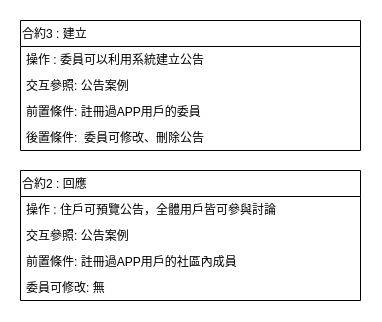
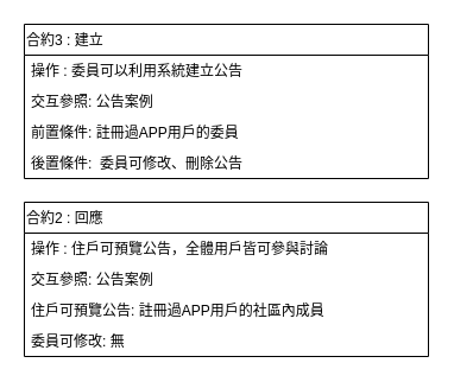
  <mxCell id="0" />
  <mxCell id="1" parent="0" />
  <mxCell id="2" value="合約3 : 建立" style="swimlane;fontStyle=0;childLayout=stackLayout;horizontal=1;startSize=26;fillColor=none;horizontalStack=0;resizeParent=1;resizeParentMax=0;resizeLast=0;collapsible=1;marginBottom=0;align=left;" vertex="1" parent="1"><mxGeometry x="20" y="20" width="340" height="130" as="geometry" /></mxCell>
  <mxCell id="3" value="操作 : 委員可以利用系統建立公告" style="text;strokeColor=none;fillColor=none;align=left;verticalAlign=top;spacingLeft=4;spacingRight=4;overflow=hidden;rotatable=0;points=[[0,0.5],[1,0.5]];portConstraint=eastwest;" vertex="1" parent="2"><mxGeometry y="26" width="340" height="26" as="geometry" /></mxCell>
  <mxCell id="4" value="交互參照: 公告案例" style="text;strokeColor=none;fillColor=none;align=left;verticalAlign=top;spacingLeft=4;spacingRight=4;overflow=hidden;rotatable=0;points=[[0,0.5],[1,0.5]];portConstraint=eastwest;" vertex="1" parent="2"><mxGeometry y="52" width="340" height="26" as="geometry" /></mxCell>
  <mxCell id="5" value="前置條件: 註冊過APP用戶的委員" style="text;strokeColor=none;fillColor=none;align=left;verticalAlign=top;spacingLeft=4;spacingRight=4;overflow=hidden;rotatable=0;points=[[0,0.5],[1,0.5]];portConstraint=eastwest;" vertex="1" parent="2"><mxGeometry y="78" width="340" height="26" as="geometry" /></mxCell>
  <mxCell id="6" value="後置條件:  委員可修改、刪除公告" style="text;strokeColor=none;fillColor=none;align=left;verticalAlign=top;spacingLeft=4;spacingRight=4;overflow=hidden;rotatable=0;points=[[0,0.5],[1,0.5]];portConstraint=eastwest;" vertex="1" parent="2"><mxGeometry y="104" width="340" height="26" as="geometry" /></mxCell>
  <mxCell id="7" value="合約2 : 回應" style="swimlane;fontStyle=0;childLayout=stackLayout;horizontal=1;startSize=26;fillColor=none;horizontalStack=0;resizeParent=1;resizeParentMax=0;resizeLast=0;collapsible=1;marginBottom=0;align=left;" vertex="1" parent="1"><mxGeometry x="20" y="170" width="340" height="130" as="geometry" /></mxCell>
  <mxCell id="8" value="操作 : 住戶可預覽公告，全體用戶皆可參與討論" style="text;strokeColor=none;fillColor=none;align=left;verticalAlign=top;spacingLeft=4;spacingRight=4;overflow=hidden;rotatable=0;points=[[0,0.5],[1,0.5]];portConstraint=eastwest;" vertex="1" parent="7"><mxGeometry y="26" width="340" height="26" as="geometry" /></mxCell>
  <mxCell id="9" value="交互參照: 公告案例" style="text;strokeColor=none;fillColor=none;align=left;verticalAlign=top;spacingLeft=4;spacingRight=4;overflow=hidden;rotatable=0;points=[[0,0.5],[1,0.5]];portConstraint=eastwest;" vertex="1" parent="7"><mxGeometry y="52" width="340" height="26" as="geometry" /></mxCell>
- <mxCell id="10" value="前置條件: 註冊過APP用戶的社區內成員" style="text;strokeColor=none;fillColor=none;align=left;verticalAlign=top;spacingLeft=4;spacingRight=4;overflow=hidden;rotatable=0;points=[[0,0.5],[1,0.5]];portConstraint=eastwest;" vertex="1" parent="7"><mxGeometry y="78" width="340" height="26" as="geometry" /></mxCell>
+ <mxCell id="10" value="住戶可預覽公告: 註冊過APP用戶的社區內成員" style="text;strokeColor=none;fillColor=none;align=left;verticalAlign=top;spacingLeft=4;spacingRight=4;overflow=hidden;rotatable=0;points=[[0,0.5],[1,0.5]];portConstraint=eastwest;" vertex="1" parent="7"><mxGeometry y="78" width="340" height="26" as="geometry" /></mxCell>
  <mxCell id="11" value="委員可修改: 無" style="text;strokeColor=none;fillColor=none;align=left;verticalAlign=top;spacingLeft=4;spacingRight=4;overflow=hidden;rotatable=0;points=[[0,0.5],[1,0.5]];portConstraint=eastwest;" vertex="1" parent="7"><mxGeometry y="104" width="340" height="26" as="geometry" /></mxCell>
